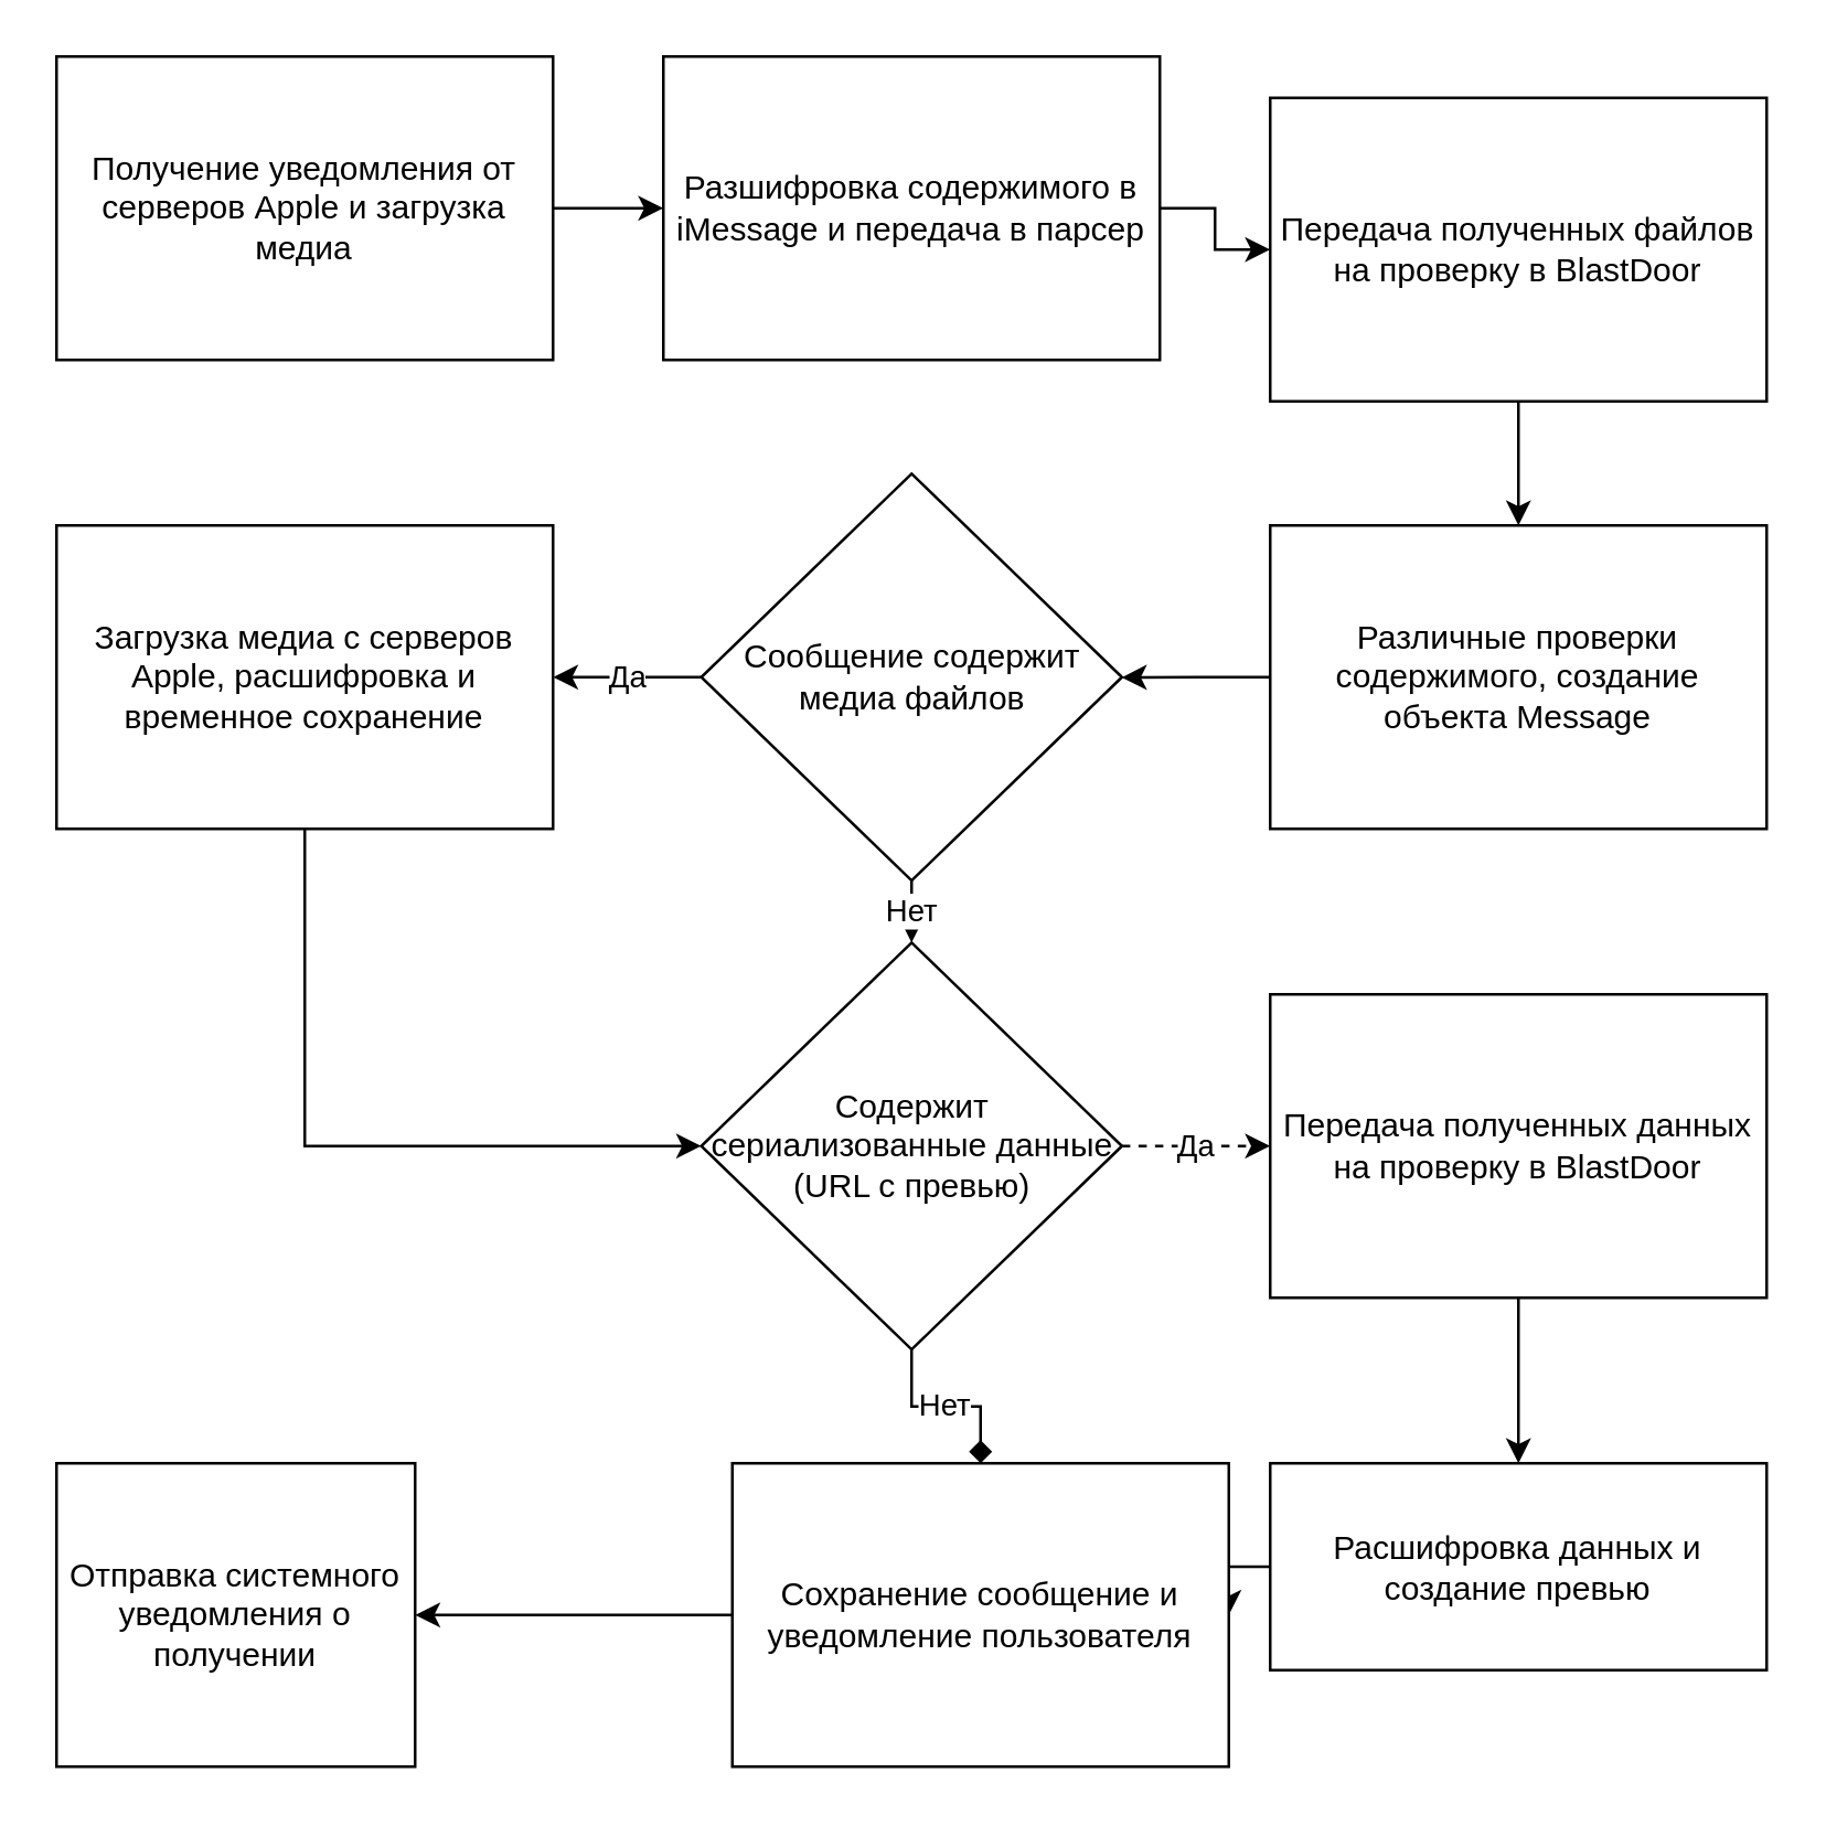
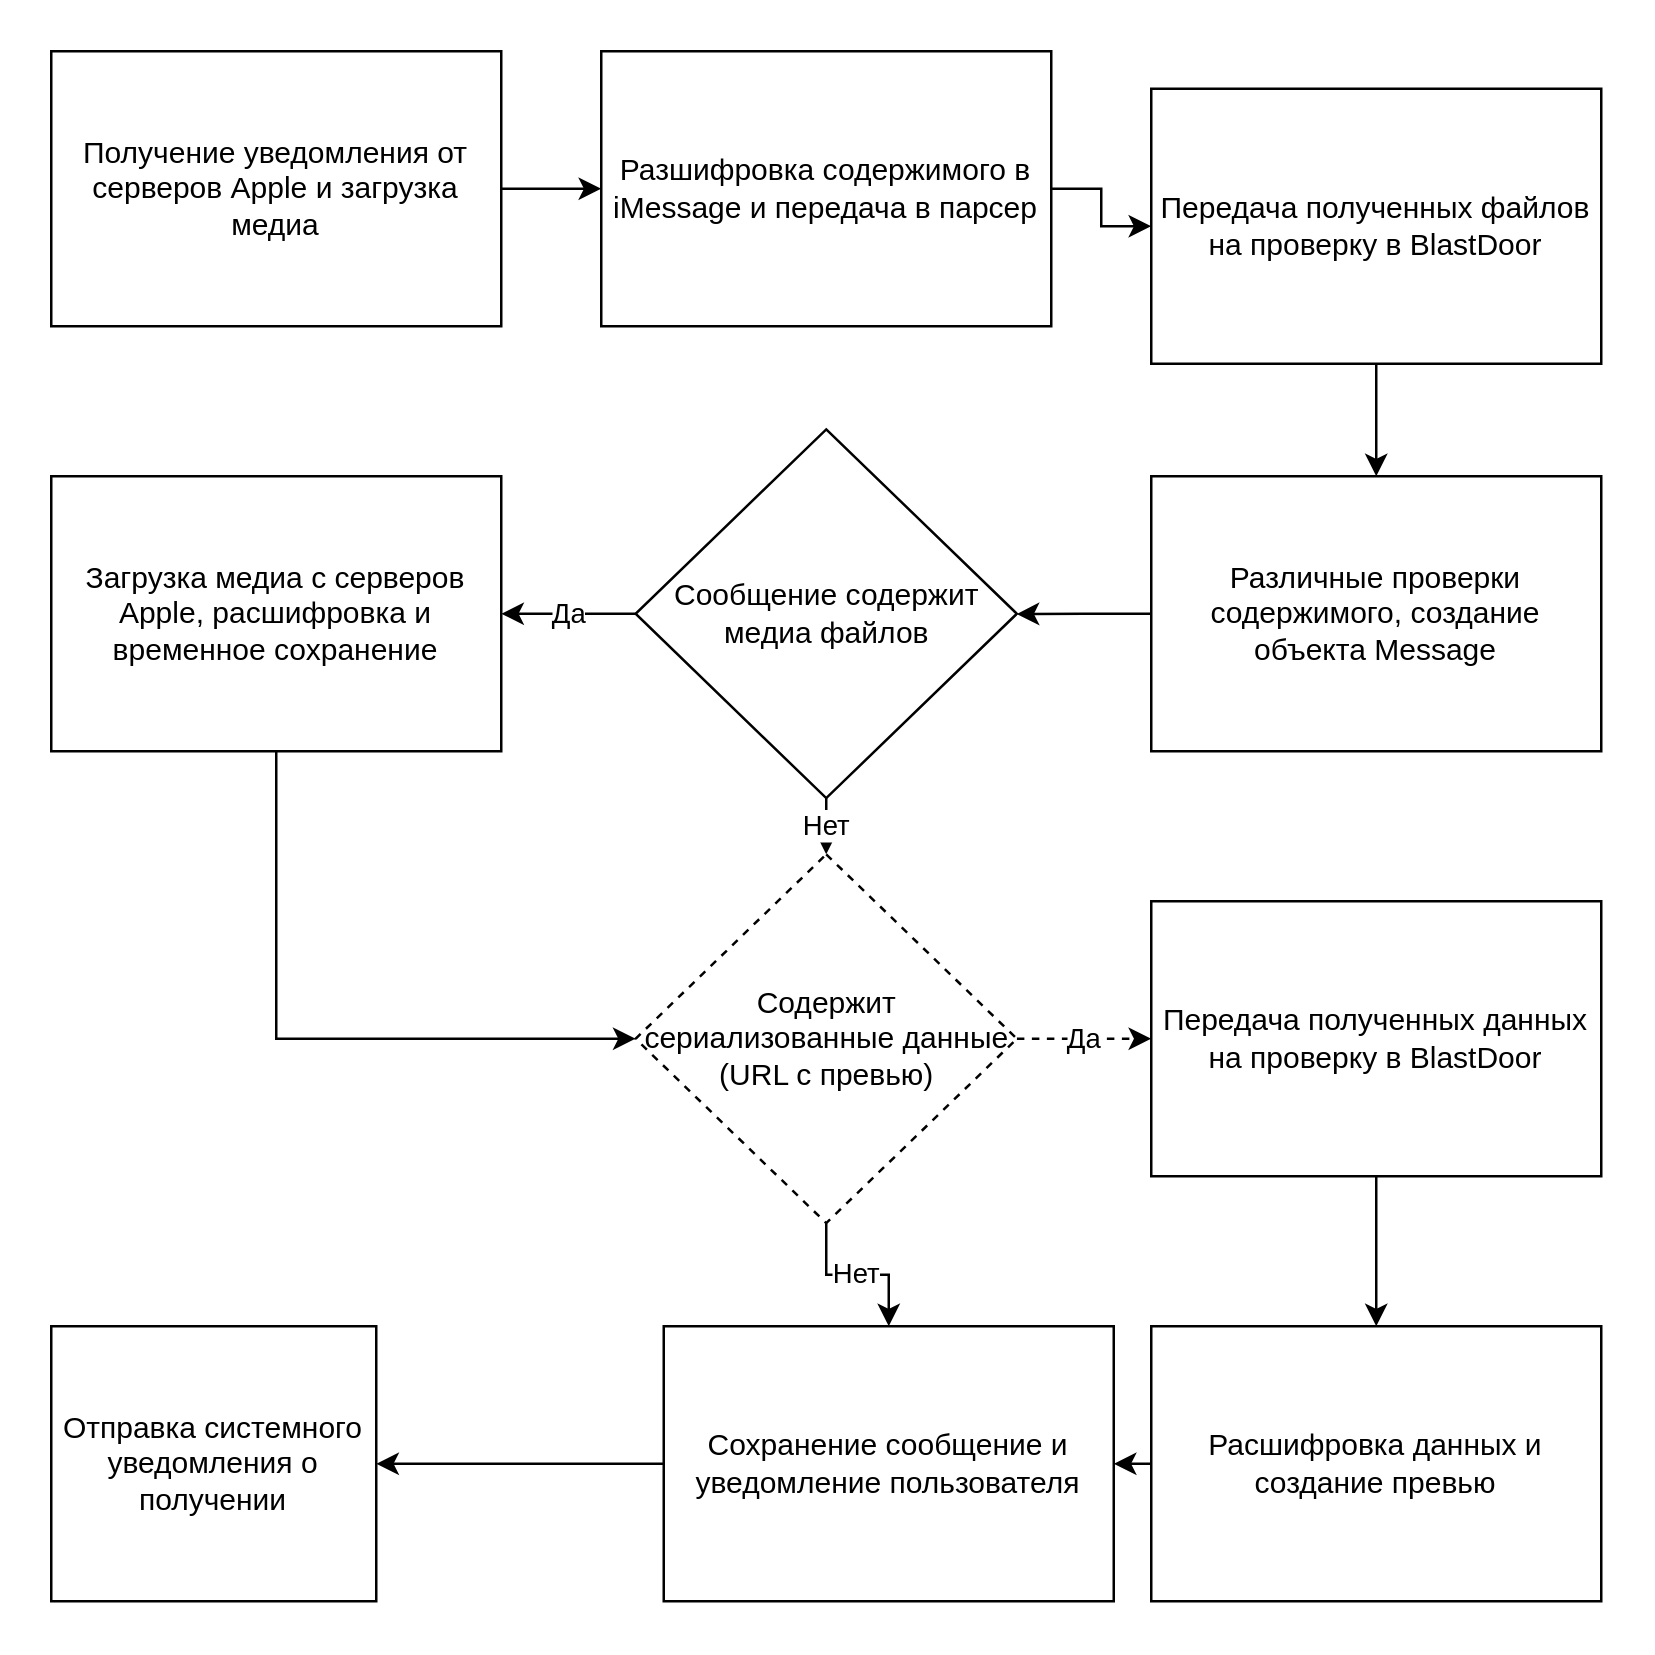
  <mxCell id="0" />
  <mxCell id="1" parent="0" />
  <mxCell id="2" style="edgeStyle=orthogonalEdgeStyle;rounded=0;orthogonalLoop=1;jettySize=auto;html=1;exitX=1;exitY=0.5;exitDx=0;exitDy=0;entryX=0;entryY=0.5;entryDx=0;entryDy=0;" edge="1" parent="1" source="3" target="5"><mxGeometry relative="1" as="geometry" /></mxCell>
  <mxCell id="3" value="Получение уведомления от серверов Apple и загрузка медиа" style="rounded=0;whiteSpace=wrap;html=1;" vertex="1" parent="1"><mxGeometry x="20" y="20" width="180" height="110" as="geometry" /></mxCell>
  <mxCell id="4" style="edgeStyle=orthogonalEdgeStyle;rounded=0;orthogonalLoop=1;jettySize=auto;html=1;exitX=1;exitY=0.5;exitDx=0;exitDy=0;entryX=0;entryY=0.5;entryDx=0;entryDy=0;" edge="1" parent="1" source="5" target="7"><mxGeometry relative="1" as="geometry" /></mxCell>
  <mxCell id="5" value="Разшифровка содержимого в iMessage и передача в парсер" style="rounded=0;whiteSpace=wrap;html=1;" vertex="1" parent="1"><mxGeometry x="240" y="20" width="180" height="110" as="geometry" /></mxCell>
  <mxCell id="6" style="edgeStyle=orthogonalEdgeStyle;rounded=0;orthogonalLoop=1;jettySize=auto;html=1;exitX=0.5;exitY=1;exitDx=0;exitDy=0;entryX=0.5;entryY=0;entryDx=0;entryDy=0;" edge="1" parent="1" source="7" target="9"><mxGeometry relative="1" as="geometry" /></mxCell>
  <mxCell id="7" value="Передача полученных файлов на проверку в BlastDoor" style="rounded=0;whiteSpace=wrap;html=1;" vertex="1" parent="1"><mxGeometry x="460" y="35" width="180" height="110" as="geometry" /></mxCell>
  <mxCell id="8" style="edgeStyle=orthogonalEdgeStyle;rounded=0;orthogonalLoop=1;jettySize=auto;html=1;exitX=0;exitY=0.5;exitDx=0;exitDy=0;" edge="1" parent="1" source="9" target="12"><mxGeometry relative="1" as="geometry" /></mxCell>
  <mxCell id="9" value="Различные проверки содержимого, создание объекта Message" style="rounded=0;whiteSpace=wrap;html=1;" vertex="1" parent="1"><mxGeometry x="460" y="190" width="180" height="110" as="geometry" /></mxCell>
  <mxCell id="10" value="Да" style="edgeStyle=orthogonalEdgeStyle;rounded=0;orthogonalLoop=1;jettySize=auto;html=1;exitX=0;exitY=0.5;exitDx=0;exitDy=0;entryX=1;entryY=0.5;entryDx=0;entryDy=0;" edge="1" parent="1" source="12" target="14"><mxGeometry relative="1" as="geometry" /></mxCell>
  <mxCell id="11" value="Нет" style="edgeStyle=orthogonalEdgeStyle;rounded=0;orthogonalLoop=1;jettySize=auto;html=1;exitX=0.5;exitY=1;exitDx=0;exitDy=0;entryX=0.5;entryY=0;entryDx=0;entryDy=0;" edge="1" parent="1" source="12" target="24"><mxGeometry relative="1" as="geometry" /></mxCell>
  <mxCell id="12" value="Сообщение содержит медиа файлов" style="rhombus;whiteSpace=wrap;html=1;" vertex="1" parent="1"><mxGeometry x="253.75" y="171.25" width="152.5" height="147.5" as="geometry" /></mxCell>
  <mxCell id="13" style="edgeStyle=orthogonalEdgeStyle;rounded=0;orthogonalLoop=1;jettySize=auto;html=1;exitX=0.5;exitY=1;exitDx=0;exitDy=0;entryX=0;entryY=0.5;entryDx=0;entryDy=0;" edge="1" parent="1" source="14" target="24"><mxGeometry relative="1" as="geometry" /></mxCell>
  <mxCell id="14" value="Загрузка медиа с серверов Apple, расшифровка и временное сохранение" style="rounded=0;whiteSpace=wrap;html=1;" vertex="1" parent="1"><mxGeometry x="20" y="190" width="180" height="110" as="geometry" /></mxCell>
  <mxCell id="15" style="edgeStyle=orthogonalEdgeStyle;rounded=0;orthogonalLoop=1;jettySize=auto;html=1;exitX=0.5;exitY=1;exitDx=0;exitDy=0;entryX=0.5;entryY=0;entryDx=0;entryDy=0;" edge="1" parent="1" source="16" target="18"><mxGeometry relative="1" as="geometry" /></mxCell>
  <mxCell id="16" value="Передача полученных данных на проверку в BlastDoor" style="rounded=0;whiteSpace=wrap;html=1;" vertex="1" parent="1"><mxGeometry x="460" y="360" width="180" height="110" as="geometry" /></mxCell>
  <mxCell id="17" style="edgeStyle=orthogonalEdgeStyle;rounded=0;orthogonalLoop=1;jettySize=auto;html=1;exitX=0;exitY=0.5;exitDx=0;exitDy=0;entryX=1;entryY=0.5;entryDx=0;entryDy=0;" edge="1" parent="1" source="18" target="20"><mxGeometry relative="1" as="geometry" /></mxCell>
- <mxCell id="18" value="Расшифровка данных и создание превью" style="rounded=0;whiteSpace=wrap;html=1;" vertex="1" parent="1"><mxGeometry x="460" y="530" width="180" height="75" as="geometry" /></mxCell>
+ <mxCell id="18" value="Расшифровка данных и создание превью" style="rounded=0;whiteSpace=wrap;html=1;" vertex="1" parent="1"><mxGeometry x="460" y="530" width="180" height="110" as="geometry" /></mxCell>
  <mxCell id="19" style="edgeStyle=orthogonalEdgeStyle;rounded=0;orthogonalLoop=1;jettySize=auto;html=1;exitX=0;exitY=0.5;exitDx=0;exitDy=0;entryX=1;entryY=0.5;entryDx=0;entryDy=0;" edge="1" parent="1" source="20" target="21"><mxGeometry relative="1" as="geometry" /></mxCell>
  <mxCell id="20" value="Сохранение сообщение и уведомление пользователя" style="rounded=0;whiteSpace=wrap;html=1;" vertex="1" parent="1"><mxGeometry x="265" y="530" width="180" height="110" as="geometry" /></mxCell>
  <mxCell id="21" value="Отправка системного уведомления о получении" style="rounded=0;whiteSpace=wrap;html=1;" vertex="1" parent="1"><mxGeometry x="20" y="530" width="130" height="110" as="geometry" /></mxCell>
  <mxCell id="22" value="Да" style="edgeStyle=orthogonalEdgeStyle;rounded=0;orthogonalLoop=1;jettySize=auto;html=1;exitX=1;exitY=0.5;exitDx=0;exitDy=0;entryX=0;entryY=0.5;entryDx=0;entryDy=0;dashed=1;" edge="1" parent="1" source="24" target="16"><mxGeometry relative="1" as="geometry" /></mxCell>
- <mxCell id="23" value="Нет" style="edgeStyle=orthogonalEdgeStyle;rounded=0;orthogonalLoop=1;jettySize=auto;html=1;exitX=0.5;exitY=1;exitDx=0;exitDy=0;entryX=0.5;entryY=0;entryDx=0;entryDy=0;endArrow=diamond;" edge="1" parent="1" source="24" target="20"><mxGeometry relative="1" as="geometry" /></mxCell>
- <mxCell id="24" value="Содержит сериализованные данные (URL с превью)" style="rhombus;whiteSpace=wrap;html=1;" vertex="1" parent="1"><mxGeometry x="253.75" y="341.25" width="152.5" height="147.5" as="geometry" /></mxCell>
+ <mxCell id="23" value="Нет" style="edgeStyle=orthogonalEdgeStyle;rounded=0;orthogonalLoop=1;jettySize=auto;html=1;exitX=0.5;exitY=1;exitDx=0;exitDy=0;entryX=0.5;entryY=0;entryDx=0;entryDy=0;" edge="1" parent="1" source="24" target="20"><mxGeometry relative="1" as="geometry" /></mxCell>
+ <mxCell id="24" value="Содержит сериализованные данные (URL с превью)" style="rhombus;whiteSpace=wrap;html=1;dashed=1;" vertex="1" parent="1"><mxGeometry x="253.75" y="341.25" width="152.5" height="147.5" as="geometry" /></mxCell>
